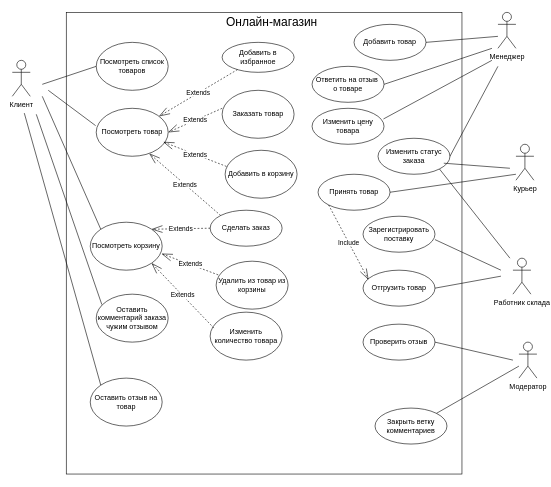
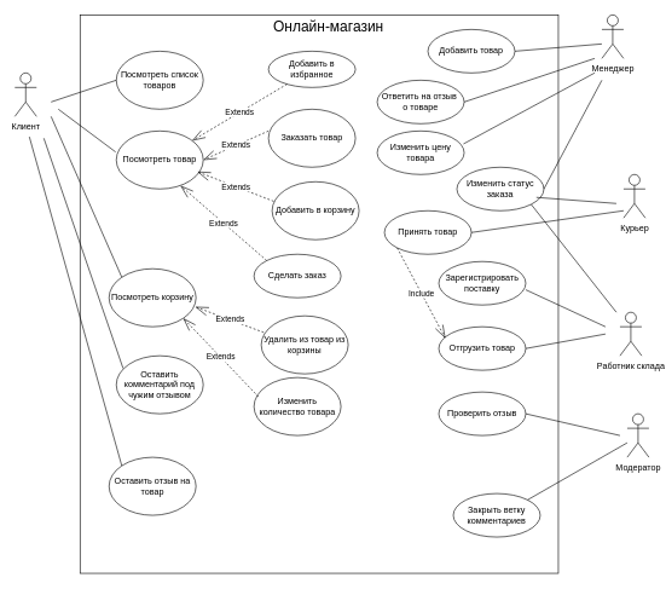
  <mxCell id="0" />
  <mxCell id="1" parent="0" />
  <mxCell id="2" value="" style="rounded=0;whiteSpace=wrap;html=1;" vertex="1" parent="1"><mxGeometry x="110" y="20" width="660" height="770" as="geometry" /></mxCell>
  <mxCell id="3" value="Клиент" style="shape=umlActor;verticalLabelPosition=bottom;verticalAlign=top;html=1;outlineConnect=0;" vertex="1" parent="1"><mxGeometry x="20" y="100" width="30" height="60" as="geometry" /></mxCell>
  <mxCell id="4" value="Менеджер" style="shape=umlActor;verticalLabelPosition=bottom;verticalAlign=top;html=1;outlineConnect=0;" vertex="1" parent="1"><mxGeometry x="830" y="20" width="30" height="60" as="geometry" /></mxCell>
  <mxCell id="5" value="Модератор" style="shape=umlActor;verticalLabelPosition=bottom;verticalAlign=top;html=1;outlineConnect=0;" vertex="1" parent="1"><mxGeometry x="865" y="570" width="30" height="60" as="geometry" /></mxCell>
  <mxCell id="6" value="Работник склада" style="shape=umlActor;verticalLabelPosition=bottom;verticalAlign=top;html=1;outlineConnect=0;" vertex="1" parent="1"><mxGeometry x="855" y="430" width="30" height="60" as="geometry" /></mxCell>
  <mxCell id="7" value="Посмотреть список товаров" style="ellipse;whiteSpace=wrap;html=1;" vertex="1" parent="1"><mxGeometry x="160" y="70" width="120" height="80" as="geometry" /></mxCell>
  <mxCell id="8" value="Посмотреть товар" style="ellipse;whiteSpace=wrap;html=1;" vertex="1" parent="1"><mxGeometry x="160" y="180" width="120" height="80" as="geometry" /></mxCell>
  <mxCell id="9" value="Заказать товар" style="ellipse;whiteSpace=wrap;html=1;" vertex="1" parent="1"><mxGeometry x="370" y="150" width="120" height="80" as="geometry" /></mxCell>
  <mxCell id="10" value="Добавить в корзину" style="ellipse;whiteSpace=wrap;html=1;" vertex="1" parent="1"><mxGeometry x="375" y="250" width="120" height="80" as="geometry" /></mxCell>
  <mxCell id="11" value="Посмотреть корзину" style="ellipse;whiteSpace=wrap;html=1;" vertex="1" parent="1"><mxGeometry x="150" y="370" width="120" height="80" as="geometry" /></mxCell>
  <mxCell id="12" value="Удалить из товар из корзины" style="ellipse;whiteSpace=wrap;html=1;" vertex="1" parent="1"><mxGeometry x="360" y="435" width="120" height="80" as="geometry" /></mxCell>
  <mxCell id="13" value="Изменить количество товара" style="ellipse;whiteSpace=wrap;html=1;" vertex="1" parent="1"><mxGeometry x="350" y="520" width="120" height="80" as="geometry" /></mxCell>
  <mxCell id="14" value="" style="endArrow=none;html=1;rounded=0;entryX=0;entryY=0.5;entryDx=0;entryDy=0;" edge="1" parent="1" target="7"><mxGeometry width="50" height="50" relative="1" as="geometry"><mxPoint x="70" y="140" as="sourcePoint" /><mxPoint x="120" y="90" as="targetPoint" /></mxGeometry></mxCell>
  <mxCell id="15" value="" style="endArrow=none;html=1;rounded=0;entryX=-0.008;entryY=0.362;entryDx=0;entryDy=0;entryPerimeter=0;" edge="1" parent="1" target="8"><mxGeometry width="50" height="50" relative="1" as="geometry"><mxPoint x="80" y="150" as="sourcePoint" /><mxPoint x="170" y="120" as="targetPoint" /></mxGeometry></mxCell>
  <mxCell id="16" value="" style="endArrow=none;html=1;rounded=0;entryX=0;entryY=0;entryDx=0;entryDy=0;" edge="1" parent="1" target="11"><mxGeometry width="50" height="50" relative="1" as="geometry"><mxPoint x="70" y="160" as="sourcePoint" /><mxPoint x="169" y="219" as="targetPoint" /></mxGeometry></mxCell>
  <mxCell id="17" value="Онлайн-магазин" style="text;html=1;align=center;verticalAlign=middle;whiteSpace=wrap;rounded=0;fontSize=20;" vertex="1" parent="1"><mxGeometry x="370" y="20" width="166" height="30" as="geometry" /></mxCell>
  <mxCell id="18" value="Extends" style="endArrow=openThin;endSize=16;endFill=0;html=1;rounded=0;entryX=1;entryY=0.5;entryDx=0;entryDy=0;dashed=1;" edge="1" parent="1" target="8"><mxGeometry width="160" relative="1" as="geometry"><mxPoint x="370" y="180" as="sourcePoint" /><mxPoint x="530" y="180" as="targetPoint" /></mxGeometry></mxCell>
  <mxCell id="19" value="Extends" style="endArrow=openThin;endSize=16;endFill=0;html=1;rounded=0;entryX=0.932;entryY=0.702;entryDx=0;entryDy=0;dashed=1;exitX=0.018;exitY=0.337;exitDx=0;exitDy=0;exitPerimeter=0;entryPerimeter=0;" edge="1" parent="1" source="10" target="8"><mxGeometry width="160" relative="1" as="geometry"><mxPoint x="380" y="190" as="sourcePoint" /><mxPoint x="290" y="230" as="targetPoint" /></mxGeometry></mxCell>
  <mxCell id="20" value="Extends" style="endArrow=openThin;endSize=16;endFill=0;html=1;rounded=0;entryX=0.992;entryY=0.657;entryDx=0;entryDy=0;dashed=1;exitX=0.028;exitY=0.285;exitDx=0;exitDy=0;exitPerimeter=0;entryPerimeter=0;" edge="1" parent="1" source="12" target="11"><mxGeometry width="160" relative="1" as="geometry"><mxPoint x="377" y="367" as="sourcePoint" /><mxPoint x="272" y="326" as="targetPoint" /></mxGeometry></mxCell>
  <mxCell id="21" value="Extends" style="endArrow=openThin;endSize=16;endFill=0;html=1;rounded=0;entryX=1;entryY=1;entryDx=0;entryDy=0;dashed=1;exitX=0.052;exitY=0.332;exitDx=0;exitDy=0;exitPerimeter=0;" edge="1" parent="1" source="13" target="11"><mxGeometry width="160" relative="1" as="geometry"><mxPoint x="373" y="468" as="sourcePoint" /><mxPoint x="279" y="433" as="targetPoint" /></mxGeometry></mxCell>
  <mxCell id="22" value="Добавить в избранное" style="ellipse;whiteSpace=wrap;html=1;" vertex="1" parent="1"><mxGeometry x="370" y="70" width="120" height="50" as="geometry" /></mxCell>
  <mxCell id="23" value="Extends" style="endArrow=openThin;endSize=16;endFill=0;html=1;rounded=0;dashed=1;" edge="1" parent="1" source="22" target="8"><mxGeometry width="160" relative="1" as="geometry"><mxPoint x="380" y="190" as="sourcePoint" /><mxPoint x="290" y="230" as="targetPoint" /></mxGeometry></mxCell>
  <mxCell id="24" value="Сделать заказ" style="ellipse;whiteSpace=wrap;html=1;" vertex="1" parent="1"><mxGeometry x="350" y="350" width="120" height="60" as="geometry" /></mxCell>
  <mxCell id="25" value="Extends" style="endArrow=openThin;endSize=16;endFill=0;html=1;rounded=0;entryX=0.738;entryY=0.943;entryDx=0;entryDy=0;dashed=1;exitX=0;exitY=0;exitDx=0;exitDy=0;entryPerimeter=0;" edge="1" parent="1" source="24" target="8"><mxGeometry width="160" relative="1" as="geometry"><mxPoint x="387" y="287" as="sourcePoint" /><mxPoint x="282" y="246" as="targetPoint" /></mxGeometry></mxCell>
- <mxCell id="26" value="Extends" style="endArrow=openThin;endSize=16;endFill=0;html=1;rounded=0;entryX=1;entryY=0;entryDx=0;entryDy=0;dashed=1;exitX=0;exitY=0.5;exitDx=0;exitDy=0;" edge="1" parent="1" source="24" target="11"><mxGeometry width="160" relative="1" as="geometry"><mxPoint x="378" y="369" as="sourcePoint" /><mxPoint x="259" y="265" as="targetPoint" /></mxGeometry></mxCell>
  <mxCell id="27" value="Оставить отзыв на товар" style="ellipse;whiteSpace=wrap;html=1;" vertex="1" parent="1"><mxGeometry x="150" y="630" width="120" height="80" as="geometry" /></mxCell>
- <mxCell id="28" value="Оставить комментарий заказа чужим отзывом" style="ellipse;whiteSpace=wrap;html=1;" vertex="1" parent="1"><mxGeometry x="160" y="490" width="120" height="80" as="geometry" /></mxCell>
+ <mxCell id="28" value="Оставить комментарий под чужим отзывом" style="ellipse;whiteSpace=wrap;html=1;" vertex="1" parent="1"><mxGeometry x="160" y="490" width="120" height="80" as="geometry" /></mxCell>
  <mxCell id="29" value="" style="endArrow=none;html=1;rounded=0;entryX=0;entryY=0;entryDx=0;entryDy=0;" edge="1" parent="1" target="27"><mxGeometry width="50" height="50" relative="1" as="geometry"><mxPoint x="40" y="188" as="sourcePoint" /><mxPoint x="138" y="410" as="targetPoint" /></mxGeometry></mxCell>
  <mxCell id="30" value="" style="endArrow=none;html=1;rounded=0;entryX=0.078;entryY=0.217;entryDx=0;entryDy=0;entryPerimeter=0;" edge="1" parent="1" target="28"><mxGeometry width="50" height="50" relative="1" as="geometry"><mxPoint x="60" y="190" as="sourcePoint" /><mxPoint x="178" y="392" as="targetPoint" /></mxGeometry></mxCell>
  <mxCell id="31" value="Добавить товар" style="ellipse;whiteSpace=wrap;html=1;" vertex="1" parent="1"><mxGeometry x="590" y="40" width="120" height="60" as="geometry" /></mxCell>
  <mxCell id="32" value="" style="endArrow=none;html=1;rounded=0;entryX=0;entryY=0.5;entryDx=0;entryDy=0;exitX=1;exitY=0.5;exitDx=0;exitDy=0;" edge="1" parent="1" source="31"><mxGeometry width="50" height="50" relative="1" as="geometry"><mxPoint x="740" y="90" as="sourcePoint" /><mxPoint x="830" y="60" as="targetPoint" /></mxGeometry></mxCell>
  <mxCell id="33" value="Изменить цену товара" style="ellipse;whiteSpace=wrap;html=1;" vertex="1" parent="1"><mxGeometry x="520" y="180" width="120" height="60" as="geometry" /></mxCell>
  <mxCell id="34" value="" style="endArrow=none;html=1;rounded=0;exitX=0.992;exitY=0.297;exitDx=0;exitDy=0;exitPerimeter=0;" edge="1" parent="1" source="33"><mxGeometry width="50" height="50" relative="1" as="geometry"><mxPoint x="750" y="140" as="sourcePoint" /><mxPoint x="820" y="100" as="targetPoint" /></mxGeometry></mxCell>
  <mxCell id="35" value="Проверить отзыв" style="ellipse;whiteSpace=wrap;html=1;" vertex="1" parent="1"><mxGeometry x="605" y="540" width="120" height="60" as="geometry" /></mxCell>
  <mxCell id="36" value="Закрыть ветку комментариев" style="ellipse;whiteSpace=wrap;html=1;" vertex="1" parent="1"><mxGeometry x="625" y="680" width="120" height="60" as="geometry" /></mxCell>
  <mxCell id="37" value="" style="endArrow=none;html=1;rounded=0;exitX=1;exitY=0.5;exitDx=0;exitDy=0;" edge="1" parent="1" source="35"><mxGeometry width="50" height="50" relative="1" as="geometry"><mxPoint x="724" y="408" as="sourcePoint" /><mxPoint x="855" y="600" as="targetPoint" /></mxGeometry></mxCell>
  <mxCell id="38" value="" style="endArrow=none;html=1;rounded=0;exitX=1;exitY=0;exitDx=0;exitDy=0;" edge="1" parent="1" source="36"><mxGeometry width="50" height="50" relative="1" as="geometry"><mxPoint x="735" y="580" as="sourcePoint" /><mxPoint x="865" y="610" as="targetPoint" /></mxGeometry></mxCell>
  <mxCell id="39" value="Зарегистрировать поставку" style="ellipse;whiteSpace=wrap;html=1;" vertex="1" parent="1"><mxGeometry x="605" y="360" width="120" height="60" as="geometry" /></mxCell>
  <mxCell id="40" value="Отгрузить товар" style="ellipse;whiteSpace=wrap;html=1;" vertex="1" parent="1"><mxGeometry x="605" y="450" width="120" height="60" as="geometry" /></mxCell>
  <mxCell id="41" value="" style="endArrow=none;html=1;rounded=0;exitX=1;exitY=0;exitDx=0;exitDy=0;" edge="1" parent="1"><mxGeometry width="50" height="50" relative="1" as="geometry"><mxPoint x="725" y="399" as="sourcePoint" /><mxPoint x="835" y="450" as="targetPoint" /></mxGeometry></mxCell>
  <mxCell id="42" value="" style="endArrow=none;html=1;rounded=0;exitX=1;exitY=0.5;exitDx=0;exitDy=0;" edge="1" parent="1" source="40"><mxGeometry width="50" height="50" relative="1" as="geometry"><mxPoint x="735" y="409" as="sourcePoint" /><mxPoint x="835" y="460" as="targetPoint" /></mxGeometry></mxCell>
  <mxCell id="43" value="Изменить статус заказа" style="ellipse;whiteSpace=wrap;html=1;" vertex="1" parent="1"><mxGeometry x="630" y="230" width="120" height="60" as="geometry" /></mxCell>
  <mxCell id="44" value="" style="endArrow=none;html=1;rounded=0;exitX=1;exitY=0.5;exitDx=0;exitDy=0;" edge="1" parent="1" source="43"><mxGeometry width="50" height="50" relative="1" as="geometry"><mxPoint x="749" y="178" as="sourcePoint" /><mxPoint x="830" y="110" as="targetPoint" /></mxGeometry></mxCell>
  <mxCell id="45" value="" style="endArrow=none;html=1;rounded=0;exitX=1;exitY=1;exitDx=0;exitDy=0;" edge="1" parent="1" source="43"><mxGeometry width="50" height="50" relative="1" as="geometry"><mxPoint x="750" y="354" as="sourcePoint" /><mxPoint x="850" y="430" as="targetPoint" /></mxGeometry></mxCell>
  <mxCell id="46" value="Ответить на отзыв&amp;nbsp;&lt;div&gt;о товаре&lt;/div&gt;" style="ellipse;whiteSpace=wrap;html=1;" vertex="1" parent="1"><mxGeometry x="520" y="110" width="120" height="60" as="geometry" /></mxCell>
  <mxCell id="47" value="" style="endArrow=none;html=1;rounded=0;exitX=1;exitY=0.5;exitDx=0;exitDy=0;" edge="1" parent="1" source="46"><mxGeometry width="50" height="50" relative="1" as="geometry"><mxPoint x="720" y="80" as="sourcePoint" /><mxPoint x="820" y="80" as="targetPoint" /></mxGeometry></mxCell>
  <mxCell id="48" value="Курьер&lt;div&gt;&lt;br&gt;&lt;/div&gt;" style="shape=umlActor;verticalLabelPosition=bottom;verticalAlign=top;html=1;outlineConnect=0;" vertex="1" parent="1"><mxGeometry x="860" y="240" width="30" height="60" as="geometry" /></mxCell>
  <mxCell id="49" value="" style="endArrow=none;html=1;rounded=0;exitX=0.914;exitY=0.693;exitDx=0;exitDy=0;exitPerimeter=0;" edge="1" parent="1" source="43"><mxGeometry width="50" height="50" relative="1" as="geometry"><mxPoint x="760" y="270" as="sourcePoint" /><mxPoint x="850" y="280" as="targetPoint" /></mxGeometry></mxCell>
  <mxCell id="50" value="Принять товар" style="ellipse;whiteSpace=wrap;html=1;" vertex="1" parent="1"><mxGeometry x="530" y="290" width="120" height="60" as="geometry" /></mxCell>
  <mxCell id="51" value="" style="endArrow=none;html=1;rounded=0;exitX=1;exitY=0.5;exitDx=0;exitDy=0;" edge="1" parent="1" source="50"><mxGeometry width="50" height="50" relative="1" as="geometry"><mxPoint x="750" y="282" as="sourcePoint" /><mxPoint x="860" y="290" as="targetPoint" /></mxGeometry></mxCell>
  <mxCell id="52" value="Include" style="endArrow=openThin;endSize=16;endFill=0;html=1;rounded=0;entryX=0.075;entryY=0.264;entryDx=0;entryDy=0;dashed=1;exitX=0;exitY=1;exitDx=0;exitDy=0;entryPerimeter=0;" edge="1" parent="1" source="50" target="40"><mxGeometry width="160" relative="1" as="geometry"><mxPoint x="373" y="468" as="sourcePoint" /><mxPoint x="279" y="433" as="targetPoint" /></mxGeometry></mxCell>
